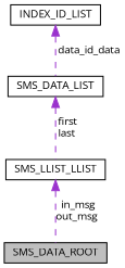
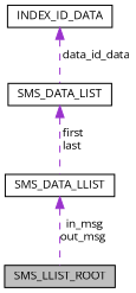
  digraph {
    fontname="Open Sans"
    node [color=black fillcolor=white fontname="Open Sans" fontsize=10 shape=record style=filled]
    edge [color=darkorchid3 dir=back fontname="Open Sans" fontsize=10 labelfontname=Helvetica labelfontsize=10 style=dashed]
-   n1 [fillcolor=grey75 fontcolor=black height=0.2 label=SMS_DATA_ROOT width=0.4]
-   n2 [height=0.2 label=SMS_LLIST_LLIST width=0.4]
+   n1 [fillcolor=grey75 fontcolor=black height=0.2 label=SMS_LLIST_ROOT width=0.4]
+   n2 [height=0.2 label=SMS_DATA_LLIST width=0.4]
    n3 [height=0.2 label=SMS_DATA_LIST width=0.4]
-   n4 [height=0.2 label=INDEX_ID_LIST width=0.4]
+   n4 [height=0.2 label=INDEX_ID_DATA width=0.4]
    n2 -> n1 [label=" in_msg\nout_msg"]
    n3 -> n2 [label=" first\nlast"]
    n4 -> n3 [label=" data_id_data"]
  }
